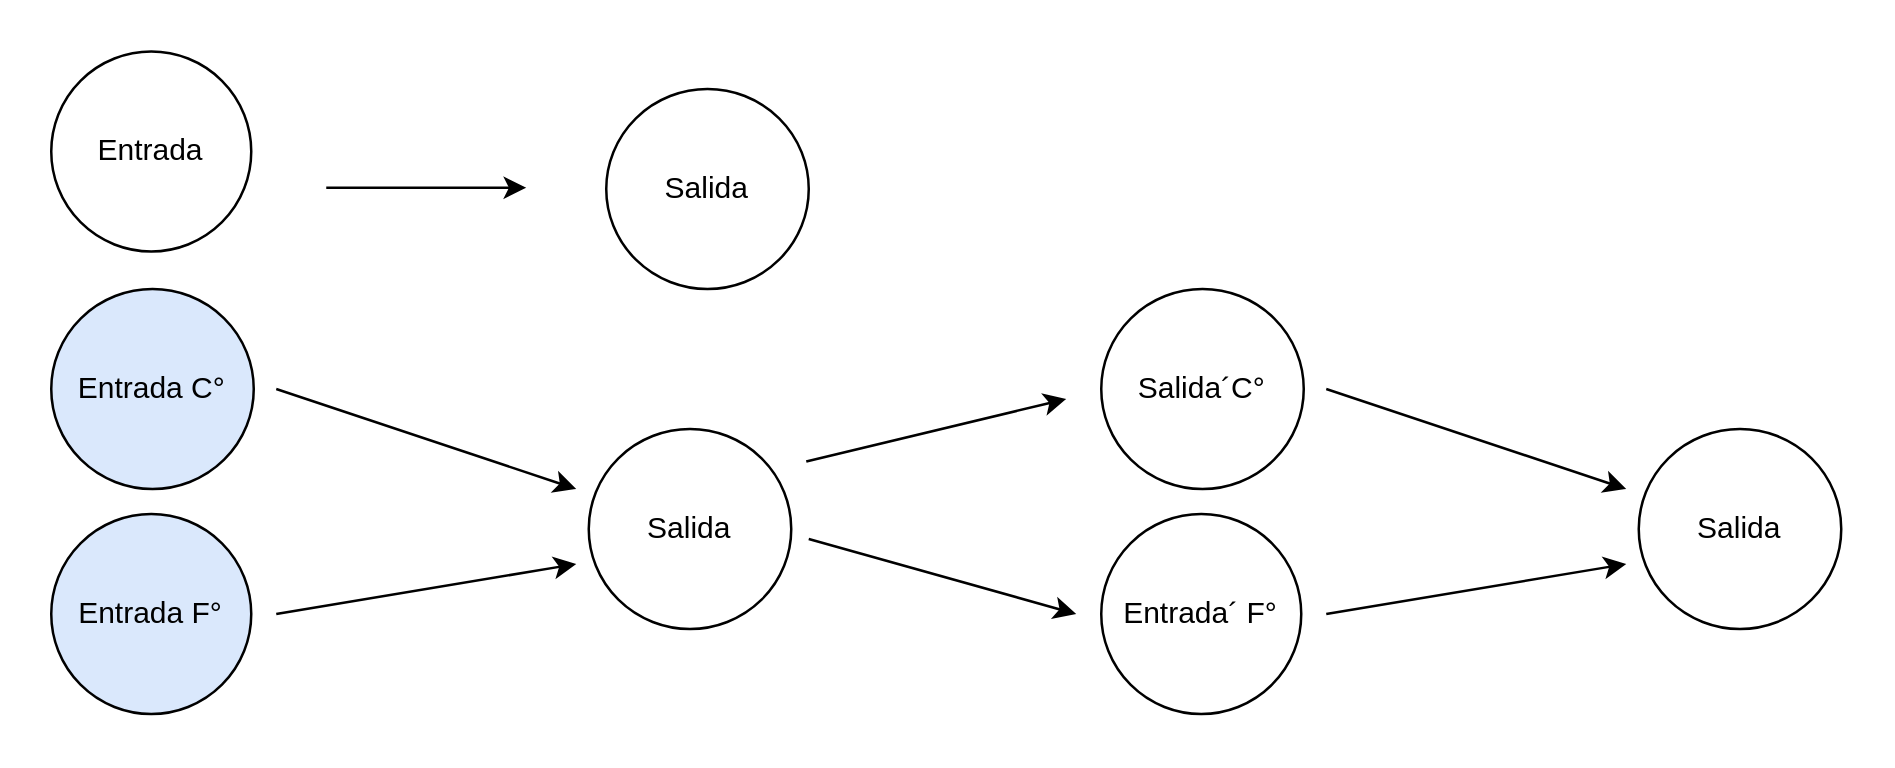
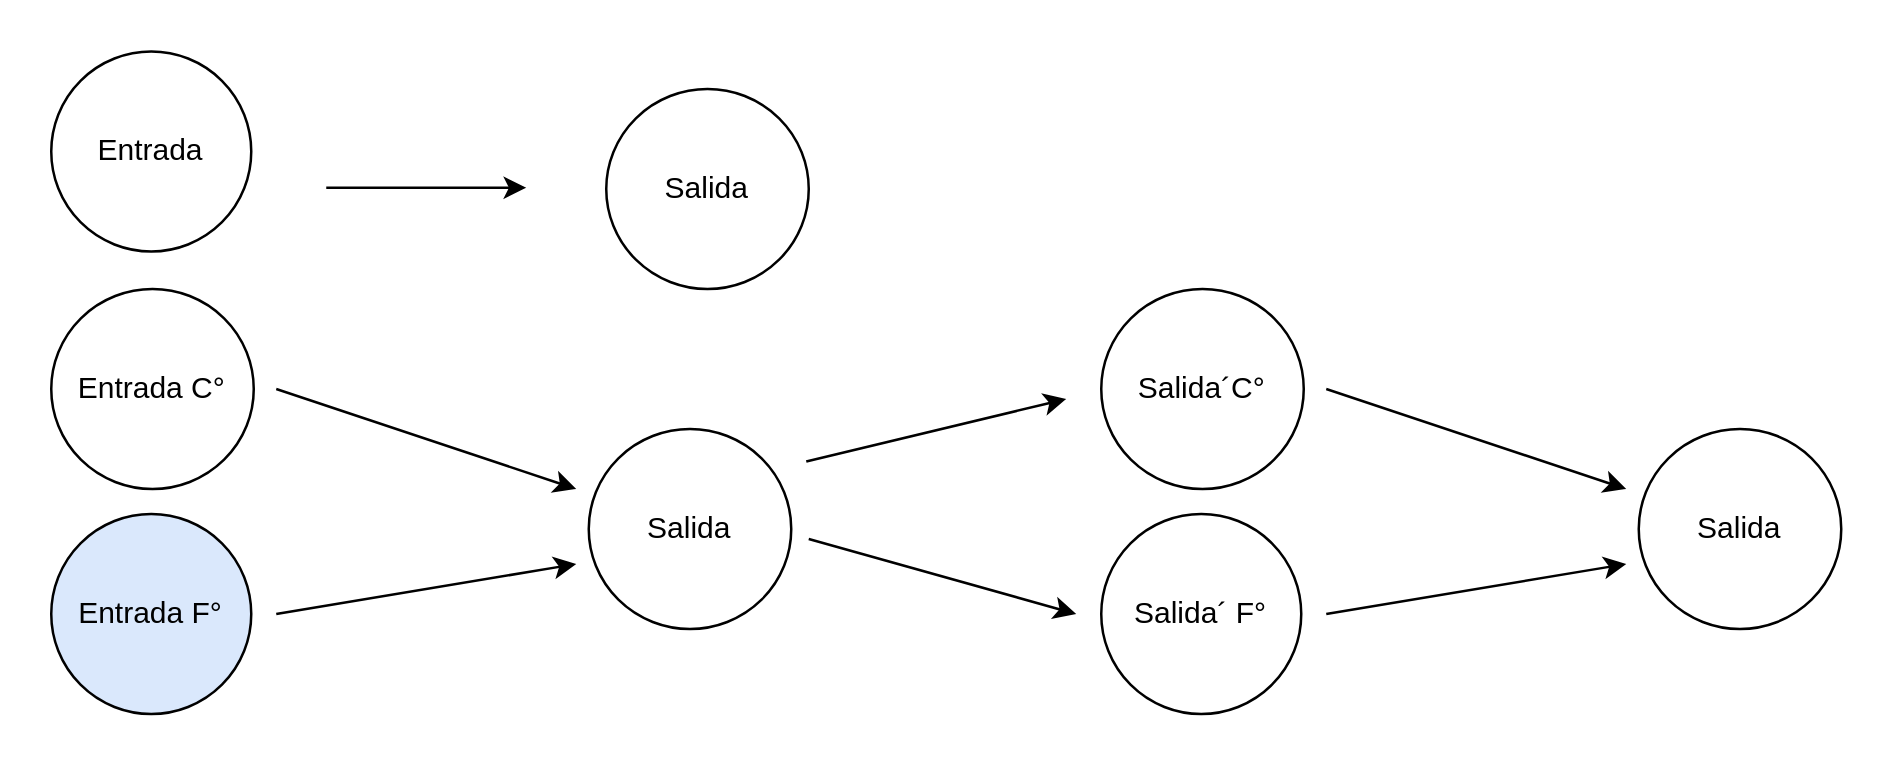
  <mxCell id="0" />
  <mxCell id="1" parent="0" />
  <mxCell id="2" value="Entrada" style="ellipse;whiteSpace=wrap;html=1;aspect=fixed;" parent="1" vertex="1"><mxGeometry x="20" y="20" width="80" height="80" as="geometry" /></mxCell>
  <mxCell id="3" value="Entrada F°" style="ellipse;whiteSpace=wrap;html=1;aspect=fixed;fillColor=#dae8fc;" parent="1" vertex="1"><mxGeometry x="20" y="205" width="80" height="80" as="geometry" /></mxCell>
- <mxCell id="4" value="Entrada C°" style="ellipse;whiteSpace=wrap;html=1;aspect=fixed;fillColor=#dae8fc;" parent="1" vertex="1"><mxGeometry x="20" y="115" width="81" height="80" as="geometry" /></mxCell>
+ <mxCell id="4" value="Entrada C°" style="ellipse;whiteSpace=wrap;html=1;aspect=fixed;" parent="1" vertex="1"><mxGeometry x="20" y="115" width="81" height="80" as="geometry" /></mxCell>
  <mxCell id="5" value="Salida" style="ellipse;whiteSpace=wrap;html=1;aspect=fixed;" parent="1" vertex="1"><mxGeometry x="242" y="35" width="81" height="80" as="geometry" /></mxCell>
  <mxCell id="6" value="" style="endArrow=classic;html=1;" parent="1" edge="1"><mxGeometry width="50" height="50" relative="1" as="geometry"><mxPoint x="130" y="74.5" as="sourcePoint" /><mxPoint x="210" y="74.5" as="targetPoint" /></mxGeometry></mxCell>
  <mxCell id="7" value="Salida" style="ellipse;whiteSpace=wrap;html=1;aspect=fixed;" parent="1" vertex="1"><mxGeometry x="235" y="171" width="81" height="80" as="geometry" /></mxCell>
  <mxCell id="8" value="" style="endArrow=classic;html=1;" parent="1" edge="1"><mxGeometry width="50" height="50" relative="1" as="geometry"><mxPoint x="110" y="245" as="sourcePoint" /><mxPoint x="230" y="225" as="targetPoint" /></mxGeometry></mxCell>
  <mxCell id="9" value="" style="endArrow=classic;html=1;" parent="1" edge="1"><mxGeometry width="50" height="50" relative="1" as="geometry"><mxPoint x="110" y="155" as="sourcePoint" /><mxPoint x="230" y="195" as="targetPoint" /></mxGeometry></mxCell>
- <mxCell id="10" value="Entrada´ F°" style="ellipse;whiteSpace=wrap;html=1;aspect=fixed;" vertex="1" parent="1"><mxGeometry x="440" y="205" width="80" height="80" as="geometry" /></mxCell>
+ <mxCell id="10" value="Salida´ F°" style="ellipse;whiteSpace=wrap;html=1;aspect=fixed;" vertex="1" parent="1"><mxGeometry x="440" y="205" width="80" height="80" as="geometry" /></mxCell>
  <mxCell id="11" value="Salida´C°" style="ellipse;whiteSpace=wrap;html=1;aspect=fixed;" vertex="1" parent="1"><mxGeometry x="440" y="115" width="81" height="80" as="geometry" /></mxCell>
  <mxCell id="12" value="Salida" style="ellipse;whiteSpace=wrap;html=1;aspect=fixed;" vertex="1" parent="1"><mxGeometry x="655" y="171" width="81" height="80" as="geometry" /></mxCell>
  <mxCell id="13" value="" style="endArrow=classic;html=1;" edge="1" parent="1"><mxGeometry width="50" height="50" relative="1" as="geometry"><mxPoint x="530" y="245" as="sourcePoint" /><mxPoint x="650" y="225" as="targetPoint" /></mxGeometry></mxCell>
  <mxCell id="14" value="" style="endArrow=classic;html=1;" edge="1" parent="1"><mxGeometry width="50" height="50" relative="1" as="geometry"><mxPoint x="530" y="155" as="sourcePoint" /><mxPoint x="650" y="195" as="targetPoint" /></mxGeometry></mxCell>
  <mxCell id="15" value="" style="endArrow=classic;html=1;" edge="1" parent="1"><mxGeometry width="50" height="50" relative="1" as="geometry"><mxPoint x="322" y="184" as="sourcePoint" /><mxPoint x="426" y="159" as="targetPoint" /></mxGeometry></mxCell>
  <mxCell id="16" value="" style="endArrow=classic;html=1;" edge="1" parent="1"><mxGeometry width="50" height="50" relative="1" as="geometry"><mxPoint x="323" y="215" as="sourcePoint" /><mxPoint x="430" y="245" as="targetPoint" /></mxGeometry></mxCell>
